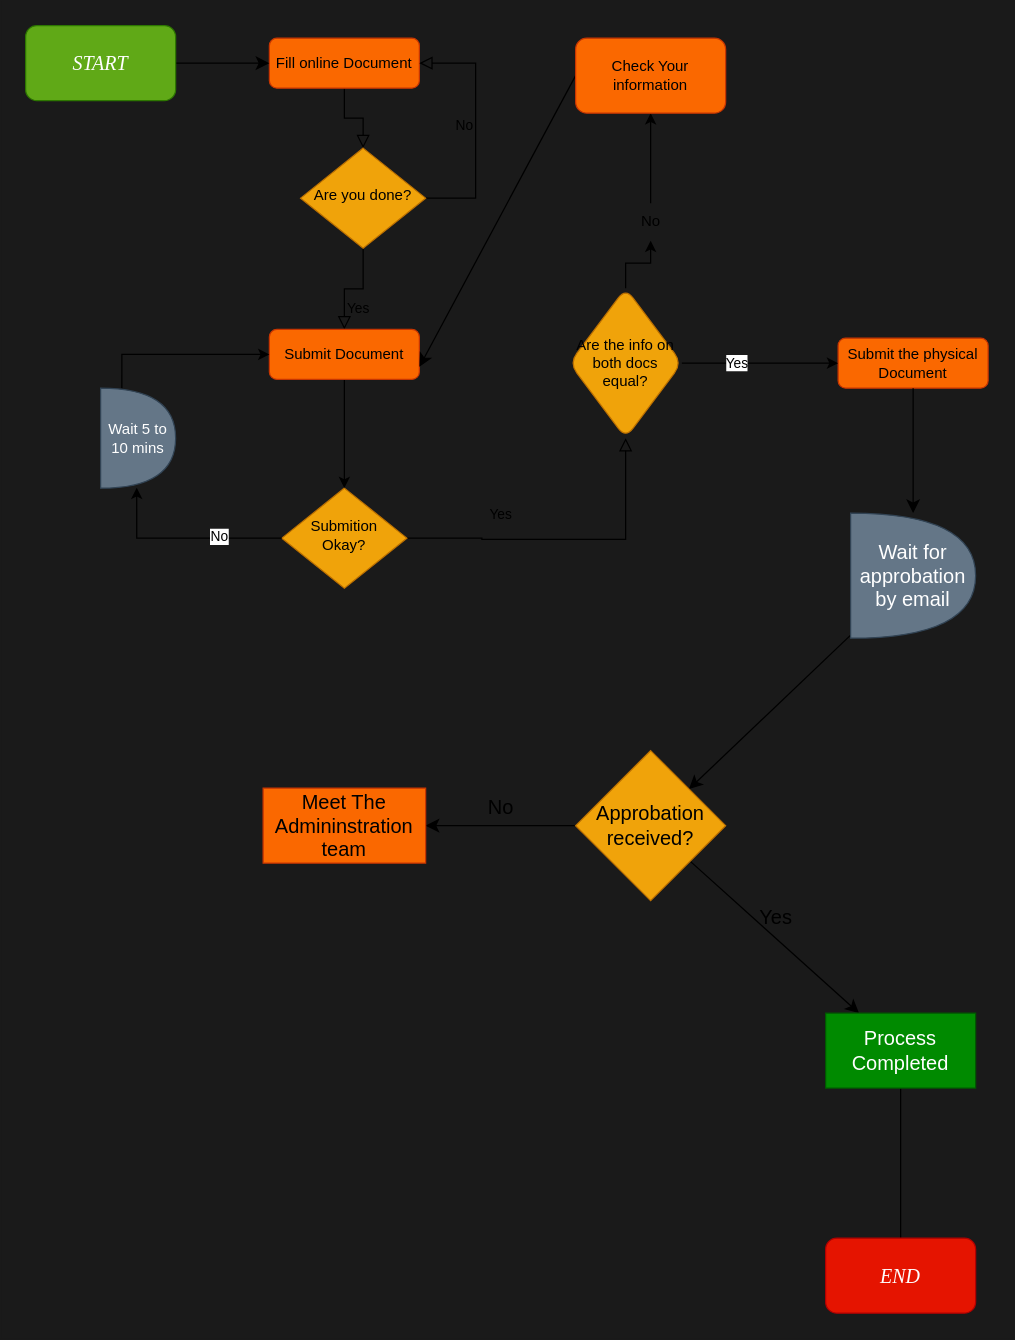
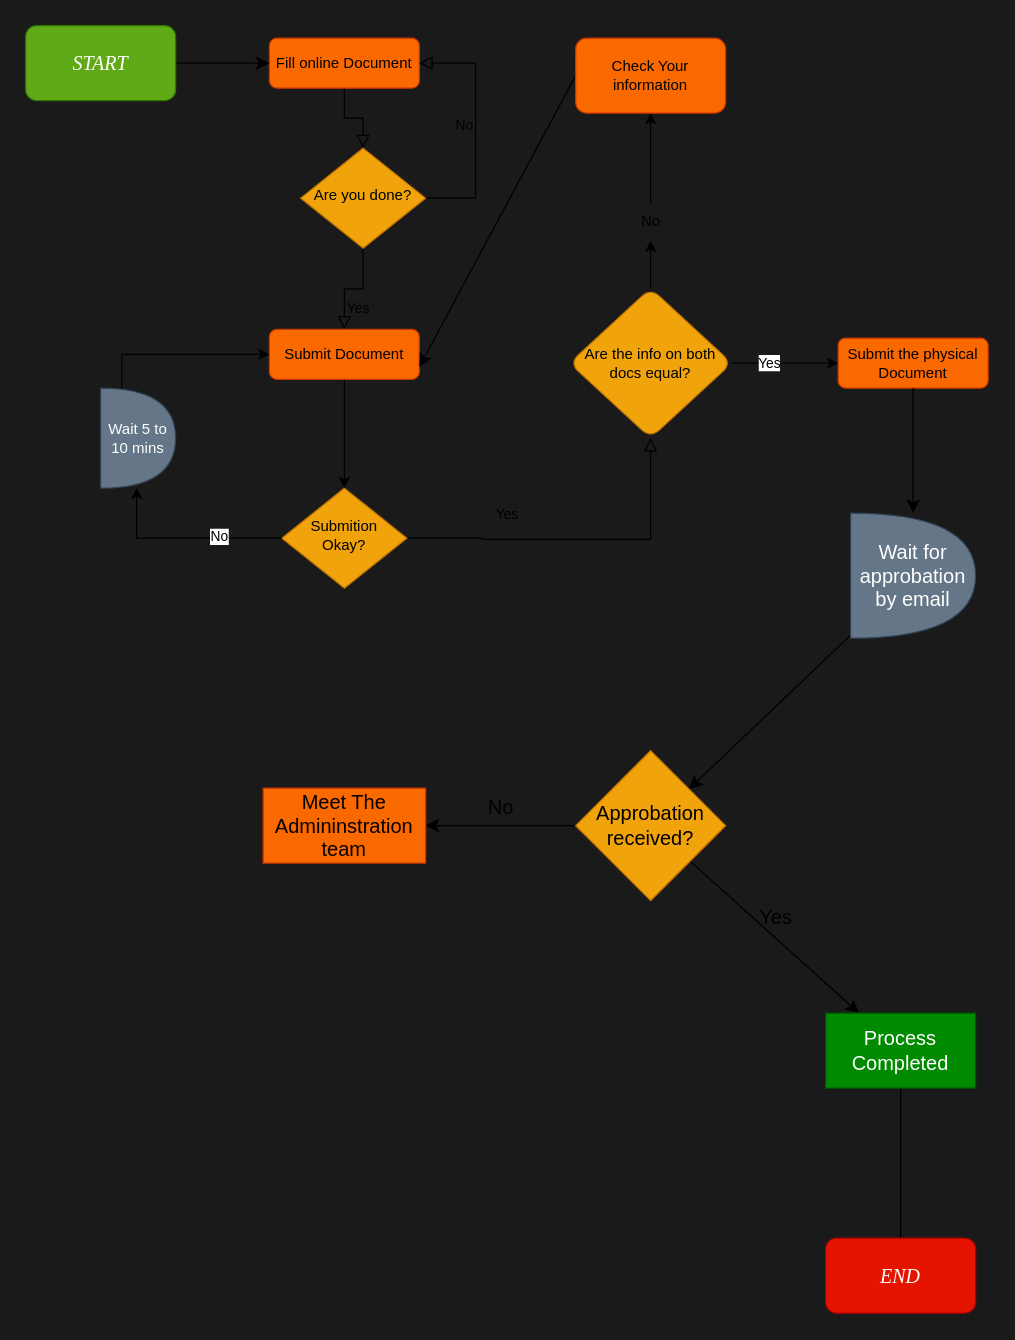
  <mxCell id="0" />
  <mxCell id="1" parent="0" />
  <mxCell id="2" value="" style="rounded=0;html=1;jettySize=auto;orthogonalLoop=1;fontSize=11;endArrow=block;endFill=0;endSize=8;strokeWidth=1;shadow=0;labelBackgroundColor=none;edgeStyle=orthogonalEdgeStyle;" parent="1" source="3" target="6" edge="1"><mxGeometry relative="1" as="geometry" /></mxCell>
  <mxCell id="3" value="Fill online Document" style="rounded=1;whiteSpace=wrap;html=1;fontSize=12;glass=0;strokeWidth=1;shadow=0;fillColor=#fa6800;fontColor=#000000;strokeColor=#C73500;" parent="1" vertex="1"><mxGeometry x="215" y="30" width="120" height="40" as="geometry" /></mxCell>
  <mxCell id="4" value="Yes" style="rounded=0;html=1;jettySize=auto;orthogonalLoop=1;fontSize=11;endArrow=block;endFill=0;endSize=8;strokeWidth=1;shadow=0;labelBackgroundColor=none;edgeStyle=orthogonalEdgeStyle;entryX=0.5;entryY=0;entryDx=0;entryDy=0;" parent="1" source="6" target="11" edge="1"><mxGeometry x="-0.077" y="15" relative="1" as="geometry"><mxPoint as="offset" /><Array as="points" /></mxGeometry></mxCell>
  <mxCell id="5" value="No" style="edgeStyle=orthogonalEdgeStyle;rounded=0;html=1;jettySize=auto;orthogonalLoop=1;fontSize=11;endArrow=block;endFill=0;endSize=8;strokeWidth=1;shadow=0;labelBackgroundColor=none;entryX=1;entryY=0.5;entryDx=0;entryDy=0;" parent="1" source="6" target="3" edge="1"><mxGeometry x="0.019" y="9" relative="1" as="geometry"><mxPoint as="offset" /><Array as="points"><mxPoint x="380" y="158" /><mxPoint x="380" y="50" /></Array></mxGeometry></mxCell>
  <mxCell id="6" value="Are you done?" style="rhombus;whiteSpace=wrap;html=1;shadow=0;fontFamily=Helvetica;fontSize=12;align=center;strokeWidth=1;spacing=6;spacingTop=-4;fillColor=#f0a30a;fontColor=#000000;strokeColor=#BD7000;" parent="1" vertex="1"><mxGeometry x="240" y="118" width="100" height="80" as="geometry" /></mxCell>
  <mxCell id="7" value="Yes" style="rounded=0;html=1;jettySize=auto;orthogonalLoop=1;fontSize=11;endArrow=block;endFill=0;endSize=8;strokeWidth=1;shadow=0;labelBackgroundColor=none;edgeStyle=orthogonalEdgeStyle;entryX=0.5;entryY=1;entryDx=0;entryDy=0;entryPerimeter=0;" parent="1" source="8" target="19" edge="1"><mxGeometry x="-0.412" y="20" relative="1" as="geometry"><mxPoint as="offset" /><mxPoint x="480" y="430" as="targetPoint" /><Array as="points"><mxPoint x="385" y="430" /><mxPoint x="520" y="431" /></Array></mxGeometry></mxCell>
  <mxCell id="8" value="Submition Okay?" style="rhombus;whiteSpace=wrap;html=1;shadow=0;fontFamily=Helvetica;fontSize=12;align=center;strokeWidth=1;spacing=6;spacingTop=-4;fillColor=#f0a30a;fontColor=#000000;strokeColor=#BD7000;" parent="1" vertex="1"><mxGeometry x="225" y="390" width="100" height="80" as="geometry" /></mxCell>
  <mxCell id="9" value="Submit the physical Document" style="rounded=1;whiteSpace=wrap;html=1;fontSize=12;glass=0;strokeWidth=1;shadow=0;fillColor=#fa6800;fontColor=#000000;strokeColor=#C73500;" parent="1" vertex="1"><mxGeometry x="670" y="270" width="120" height="40" as="geometry" /></mxCell>
  <mxCell id="10" style="edgeStyle=orthogonalEdgeStyle;rounded=0;orthogonalLoop=1;jettySize=auto;html=1;exitX=0.5;exitY=1;exitDx=0;exitDy=0;entryX=0.5;entryY=0;entryDx=0;entryDy=0;" parent="1" source="11" target="8" edge="1"><mxGeometry relative="1" as="geometry" /></mxCell>
  <mxCell id="11" value="Submit Document" style="rounded=1;whiteSpace=wrap;html=1;fontSize=12;glass=0;strokeWidth=1;shadow=0;fillColor=#fa6800;fontColor=#000000;strokeColor=#C73500;" parent="1" vertex="1"><mxGeometry x="215" y="263" width="120" height="40" as="geometry" /></mxCell>
  <mxCell id="12" value="Wait 5 to 10 mins" style="shape=or;whiteSpace=wrap;html=1;fillColor=#647687;fontColor=#ffffff;strokeColor=#314354;" parent="1" vertex="1"><mxGeometry x="80" y="310" width="60" height="80" as="geometry" /></mxCell>
  <mxCell id="13" style="edgeStyle=orthogonalEdgeStyle;rounded=0;orthogonalLoop=1;jettySize=auto;html=1;exitX=0;exitY=0.5;exitDx=0;exitDy=0;entryX=0.481;entryY=0.996;entryDx=0;entryDy=0;entryPerimeter=0;" parent="1" source="8" target="12" edge="1"><mxGeometry relative="1" as="geometry"><mxPoint x="80" y="391" as="targetPoint" /><Array as="points"><mxPoint x="109" y="430" /></Array></mxGeometry></mxCell>
  <mxCell id="14" value="No" style="edgeLabel;html=1;align=center;verticalAlign=middle;resizable=0;points=[];" parent="13" vertex="1" connectable="0"><mxGeometry x="-0.345" y="-2" relative="1" as="geometry"><mxPoint as="offset" /></mxGeometry></mxCell>
  <mxCell id="15" style="edgeStyle=orthogonalEdgeStyle;rounded=0;orthogonalLoop=1;jettySize=auto;html=1;exitX=0;exitY=0.5;exitDx=0;exitDy=0;entryX=0.283;entryY=0;entryDx=0;entryDy=0;entryPerimeter=0;startArrow=classic;startFill=1;endArrow=none;endFill=0;" parent="1" source="11" target="12" edge="1"><mxGeometry relative="1" as="geometry" /></mxCell>
  <mxCell id="16" value="" style="edgeStyle=orthogonalEdgeStyle;rounded=0;orthogonalLoop=1;jettySize=auto;html=1;" parent="1" source="19" edge="1"><mxGeometry relative="1" as="geometry"><mxPoint x="670" y="290" as="targetPoint" /></mxGeometry></mxCell>
  <mxCell id="17" value="Yes" style="edgeLabel;html=1;align=center;verticalAlign=middle;resizable=0;points=[];" vertex="1" connectable="0" parent="16"><mxGeometry x="-0.322" y="1" relative="1" as="geometry"><mxPoint as="offset" /></mxGeometry></mxCell>
  <mxCell id="18" value="" style="edgeStyle=orthogonalEdgeStyle;rounded=0;orthogonalLoop=1;jettySize=auto;html=1;" parent="1" source="37" target="21" edge="1"><mxGeometry relative="1" as="geometry" /></mxCell>
- <mxCell id="19" value="Are the info on both docs equal?" style="rhombus;whiteSpace=wrap;html=1;rounded=1;glass=0;strokeWidth=1;shadow=0;fillColor=#f0a30a;fontColor=#000000;strokeColor=#BD7000;" parent="1" vertex="1"><mxGeometry x="455" y="230" width="90" height="120" as="geometry" /></mxCell>
+ <mxCell id="19" value="Are the info on both docs equal?" style="rhombus;whiteSpace=wrap;html=1;rounded=1;glass=0;strokeWidth=1;shadow=0;fillColor=#f0a30a;fontColor=#000000;strokeColor=#BD7000;" parent="1" vertex="1"><mxGeometry x="455" y="230" width="130" height="120" as="geometry" /></mxCell>
  <mxCell id="20" style="edgeStyle=none;curved=1;rounded=0;orthogonalLoop=1;jettySize=auto;html=1;exitX=0;exitY=0.5;exitDx=0;exitDy=0;entryX=1;entryY=0.75;entryDx=0;entryDy=0;fontSize=12;startSize=8;endSize=8;" parent="1" source="21" target="11" edge="1"><mxGeometry relative="1" as="geometry" /></mxCell>
  <mxCell id="21" value="Check Your information" style="whiteSpace=wrap;html=1;rounded=1;glass=0;strokeWidth=1;shadow=0;fillColor=#fa6800;fontColor=#000000;strokeColor=#C73500;" parent="1" vertex="1"><mxGeometry x="460" y="30" width="120" height="60" as="geometry" /></mxCell>
  <mxCell id="22" value="" style="edgeStyle=none;curved=1;rounded=0;orthogonalLoop=1;jettySize=auto;html=1;fontSize=12;startSize=8;endSize=8;" parent="1" source="23" target="27" edge="1"><mxGeometry relative="1" as="geometry" /></mxCell>
  <mxCell id="23" value="Wait for approbation by email" style="shape=or;whiteSpace=wrap;html=1;fontSize=16;fillColor=#647687;strokeColor=#314354;fontColor=#ffffff;" parent="1" vertex="1"><mxGeometry x="680" y="410" width="100" height="100" as="geometry" /></mxCell>
  <mxCell id="24" style="edgeStyle=none;curved=1;rounded=0;orthogonalLoop=1;jettySize=auto;html=1;exitX=0.5;exitY=1;exitDx=0;exitDy=0;fontSize=12;startSize=8;endSize=8;" parent="1" source="9" edge="1"><mxGeometry relative="1" as="geometry"><mxPoint x="730" y="410" as="targetPoint" /></mxGeometry></mxCell>
  <mxCell id="25" value="" style="edgeStyle=none;curved=1;rounded=0;orthogonalLoop=1;jettySize=auto;html=1;fontSize=12;startSize=8;endSize=8;" parent="1" source="27" target="28" edge="1"><mxGeometry relative="1" as="geometry" /></mxCell>
  <mxCell id="26" value="" style="edgeStyle=none;curved=1;rounded=0;orthogonalLoop=1;jettySize=auto;html=1;fontSize=12;startSize=8;endSize=8;" parent="1" source="27" target="31" edge="1"><mxGeometry relative="1" as="geometry" /></mxCell>
  <mxCell id="27" value="Approbation received?" style="rhombus;whiteSpace=wrap;html=1;fontSize=16;fillColor=#f0a30a;fontColor=#000000;strokeColor=#BD7000;" parent="1" vertex="1"><mxGeometry x="460" y="600" width="120" height="120" as="geometry" /></mxCell>
  <mxCell id="28" value="Meet The Admininstration team" style="whiteSpace=wrap;html=1;fontSize=16;fillColor=#fa6800;fontColor=#000000;strokeColor=#C73500;" parent="1" vertex="1"><mxGeometry x="210" y="630" width="130" height="60" as="geometry" /></mxCell>
  <mxCell id="29" value="No" style="text;html=1;align=center;verticalAlign=middle;resizable=0;points=[];autosize=1;strokeColor=none;fillColor=none;fontSize=16;" parent="1" vertex="1"><mxGeometry x="380" y="630" width="40" height="30" as="geometry" /></mxCell>
  <mxCell id="30" value="" style="edgeStyle=none;curved=1;rounded=0;orthogonalLoop=1;jettySize=auto;html=1;fontSize=12;startSize=8;endSize=8;endArrow=none;" parent="1" source="31" target="33" edge="1"><mxGeometry relative="1" as="geometry" /></mxCell>
  <mxCell id="31" value="Process Completed" style="whiteSpace=wrap;html=1;fontSize=16;fillColor=#008a00;fontColor=#ffffff;strokeColor=#005700;" parent="1" vertex="1"><mxGeometry x="660" y="810" width="120" height="60" as="geometry" /></mxCell>
  <mxCell id="32" value="Yes" style="text;html=1;align=center;verticalAlign=middle;resizable=0;points=[];autosize=1;strokeColor=none;fillColor=none;fontSize=16;" parent="1" vertex="1"><mxGeometry x="595" y="718" width="50" height="30" as="geometry" /></mxCell>
  <mxCell id="33" value="&lt;pre&gt;&lt;font face=&quot;Times New Roman&quot;&gt;&lt;i&gt;END&lt;/i&gt;&lt;/font&gt;&lt;/pre&gt;" style="whiteSpace=wrap;html=1;fontSize=16;rounded=1;fillColor=#e51400;fontColor=#ffffff;strokeColor=#B20000;" parent="1" vertex="1"><mxGeometry x="660" y="990" width="120" height="60" as="geometry" /></mxCell>
  <mxCell id="34" style="edgeStyle=none;curved=1;rounded=0;orthogonalLoop=1;jettySize=auto;html=1;exitX=1;exitY=0.5;exitDx=0;exitDy=0;entryX=0;entryY=0.5;entryDx=0;entryDy=0;fontSize=12;startSize=8;endSize=8;" parent="1" source="35" target="3" edge="1"><mxGeometry relative="1" as="geometry" /></mxCell>
  <mxCell id="35" value="&lt;pre&gt;&lt;font face=&quot;Times New Roman&quot;&gt;&lt;i&gt;START&lt;/i&gt;&lt;/font&gt;&lt;/pre&gt;" style="whiteSpace=wrap;html=1;fontSize=16;rounded=1;fillColor=#60a917;fontColor=#ffffff;strokeColor=#2D7600;" parent="1" vertex="1"><mxGeometry y="20" width="120" height="60" as="geometry" x="20" /></mxCell>
  <mxCell id="36" value="" style="edgeStyle=orthogonalEdgeStyle;rounded=0;orthogonalLoop=1;jettySize=auto;html=1;" edge="1" parent="1" source="19" target="37"><mxGeometry relative="1" as="geometry"><mxPoint x="520" y="230" as="sourcePoint" /><mxPoint x="520" y="90" as="targetPoint" /></mxGeometry></mxCell>
  <mxCell id="37" value="No" style="text;html=1;align=center;verticalAlign=middle;resizable=0;points=[];autosize=1;strokeColor=none;fillColor=none;" parent="1" vertex="1"><mxGeometry x="500" y="162" width="40" height="30" as="geometry" /></mxCell>
